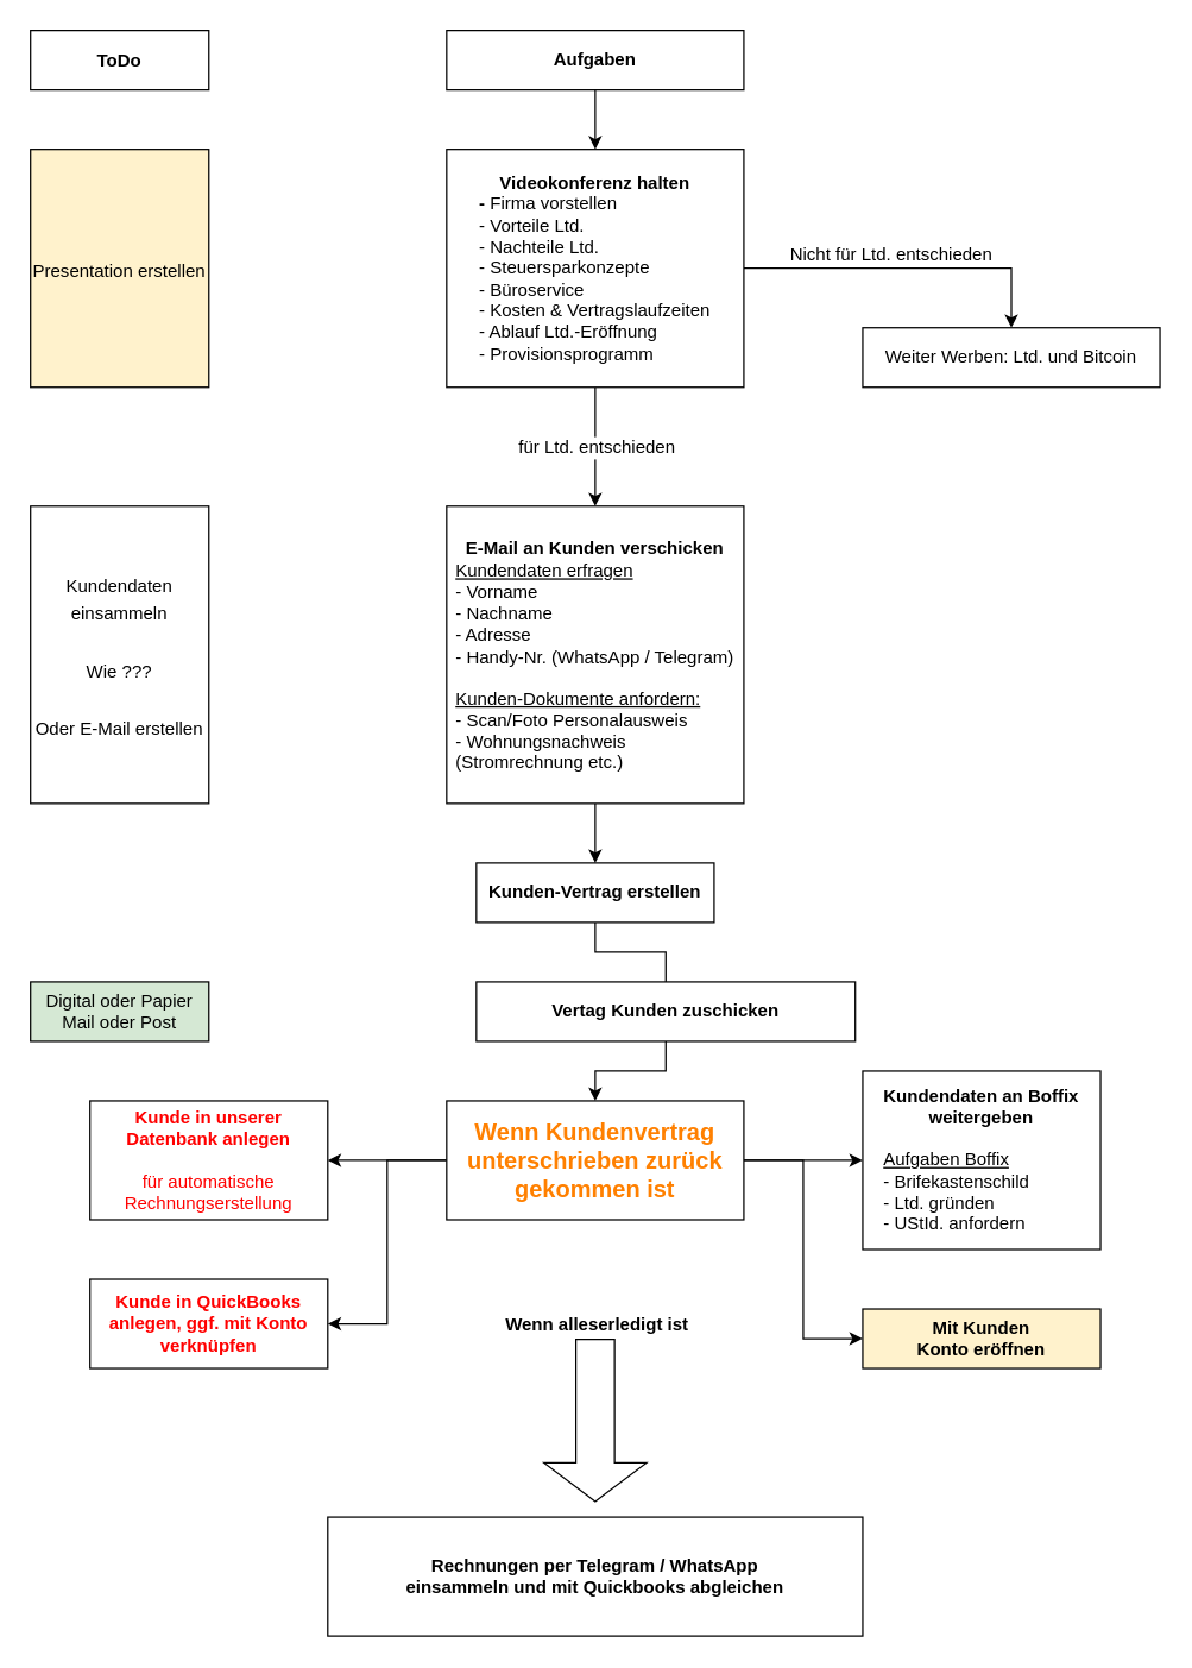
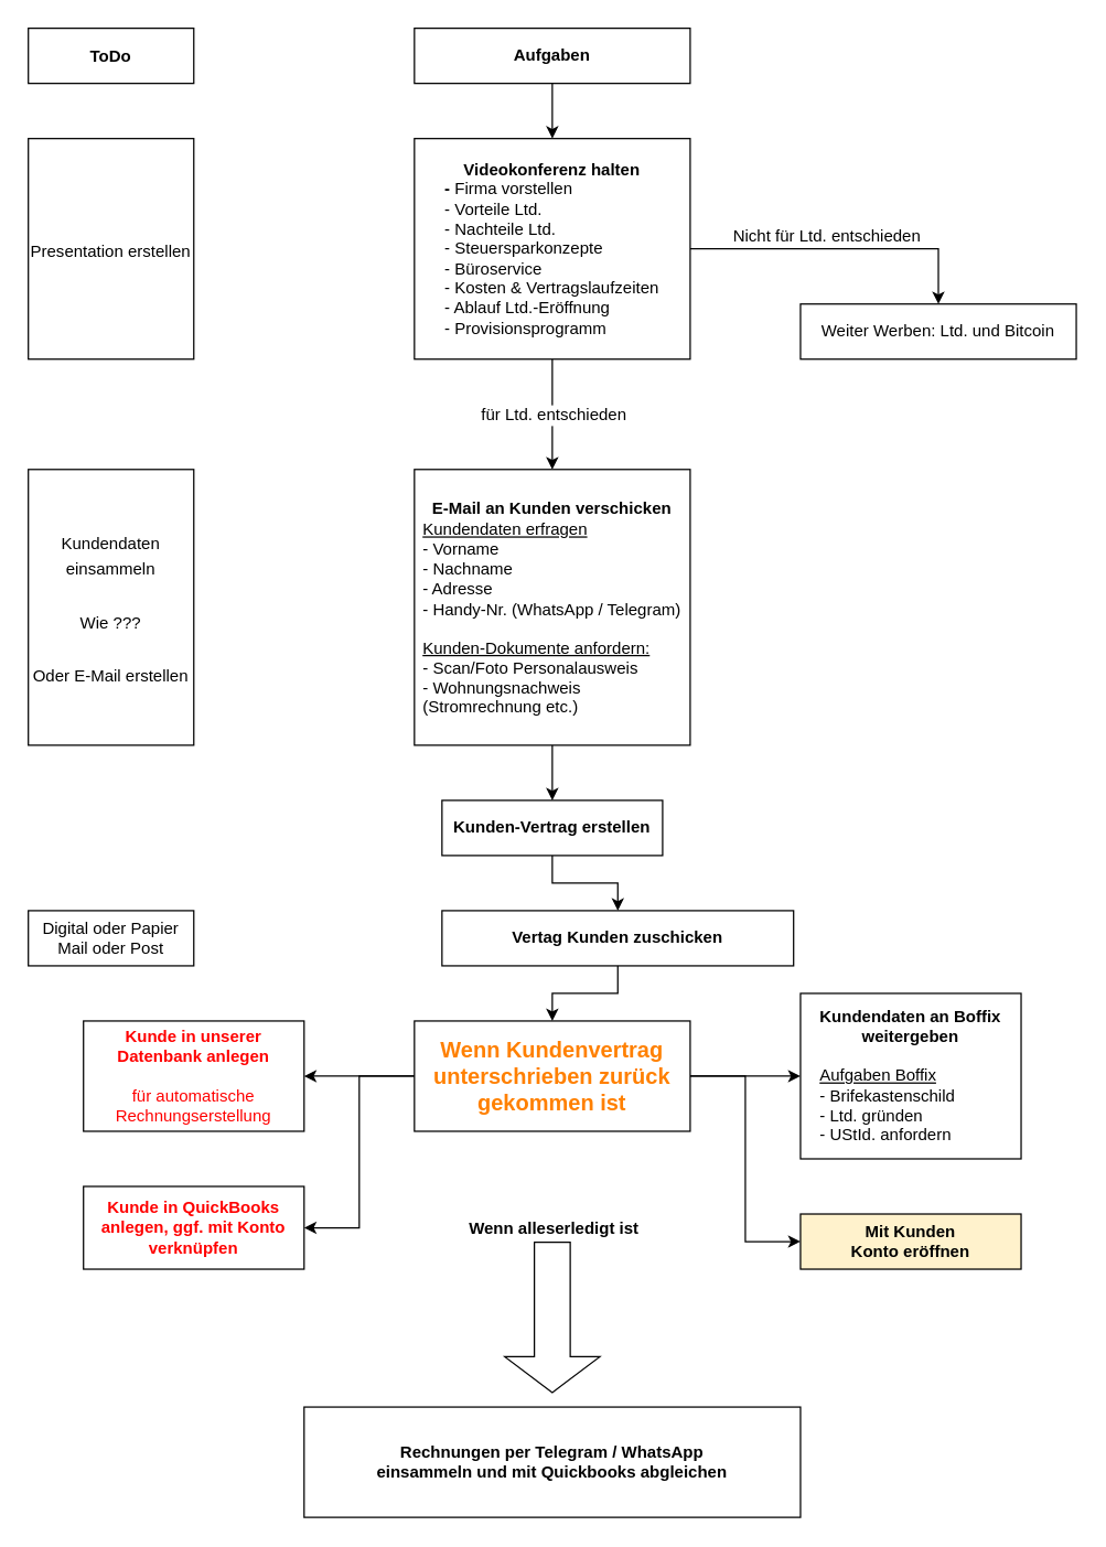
  <mxCell id="0" />
  <mxCell id="1" parent="0" />
  <mxCell id="2" value="&lt;b&gt;Aufgaben&lt;/b&gt;" style="rounded=0;whiteSpace=wrap;html=1;" vertex="1" parent="1"><mxGeometry x="300" y="20" width="200" height="40" as="geometry" /></mxCell>
  <mxCell id="3" value="" style="endArrow=classic;html=1;rounded=0;exitX=0.5;exitY=1;exitDx=0;exitDy=0;" edge="1" parent="1" source="2" target="8"><mxGeometry width="50" height="50" relative="1" as="geometry"><mxPoint x="430" y="470" as="sourcePoint" /><mxPoint x="440" y="220" as="targetPoint" /></mxGeometry></mxCell>
  <mxCell id="4" value="" style="edgeStyle=orthogonalEdgeStyle;rounded=0;orthogonalLoop=1;jettySize=auto;html=1;fontSize=12;entryX=0.5;entryY=0;entryDx=0;entryDy=0;" edge="1" parent="1" source="8" target="13"><mxGeometry relative="1" as="geometry" /></mxCell>
  <mxCell id="5" value="für Ltd. entschieden" style="edgeLabel;html=1;align=center;verticalAlign=middle;resizable=0;points=[];fontSize=12;" vertex="1" connectable="0" parent="4"><mxGeometry x="-0.3" relative="1" as="geometry"><mxPoint y="12" as="offset" /></mxGeometry></mxCell>
  <mxCell id="6" value="" style="edgeStyle=orthogonalEdgeStyle;rounded=0;orthogonalLoop=1;jettySize=auto;html=1;fontSize=12;entryX=0.5;entryY=0;entryDx=0;entryDy=0;" edge="1" parent="1" source="8" target="9"><mxGeometry relative="1" as="geometry"><mxPoint x="680" y="220" as="targetPoint" /></mxGeometry></mxCell>
  <mxCell id="7" value="Nicht für Ltd. entschieden" style="edgeLabel;html=1;align=center;verticalAlign=middle;resizable=0;points=[];fontSize=12;" vertex="1" connectable="0" parent="6"><mxGeometry x="-0.111" y="3" relative="1" as="geometry"><mxPoint y="-7" as="offset" /></mxGeometry></mxCell>
  <mxCell id="8" value="&lt;div&gt;&lt;b&gt;Videokonferenz halten&lt;br&gt;&lt;/b&gt;&lt;/div&gt;&lt;div align=&quot;left&quot;&gt;&lt;b&gt;- &lt;/b&gt;Firma vorstellen&lt;/div&gt;&lt;div align=&quot;left&quot;&gt;- Vorteile Ltd.&lt;/div&gt;&lt;div align=&quot;left&quot;&gt;- Nachteile Ltd.&lt;/div&gt;&lt;div align=&quot;left&quot;&gt;- Steuersparkonzepte&lt;/div&gt;&lt;div align=&quot;left&quot;&gt;- Büroservice&lt;/div&gt;&lt;div align=&quot;left&quot;&gt;- Kosten &amp;amp; Vertragslaufzeiten&lt;br&gt;&lt;/div&gt;&lt;div align=&quot;left&quot;&gt;- Ablauf Ltd.-Eröffnung&lt;/div&gt;&lt;div align=&quot;left&quot;&gt;- Provisionsprogramm&lt;/div&gt;" style="rounded=0;whiteSpace=wrap;html=1;" vertex="1" parent="1"><mxGeometry x="300" y="100" width="200" height="160" as="geometry" /></mxCell>
  <mxCell id="9" value="Weiter Werben: Ltd. und Bitcoin" style="rounded=0;whiteSpace=wrap;html=1;" vertex="1" parent="1"><mxGeometry x="580" y="220" width="200" height="40" as="geometry" /></mxCell>
- <mxCell id="10" value="" style="edgeStyle=orthogonalEdgeStyle;rounded=0;orthogonalLoop=1;jettySize=auto;html=1;fontSize=12;fontColor=#000000;endArrow=none;" edge="1" parent="1" source="11" target="22"><mxGeometry relative="1" as="geometry" /></mxCell>
+ <mxCell id="10" value="" style="edgeStyle=orthogonalEdgeStyle;rounded=0;orthogonalLoop=1;jettySize=auto;html=1;fontSize=12;fontColor=#000000;" edge="1" parent="1" source="11" target="22"><mxGeometry relative="1" as="geometry" /></mxCell>
  <mxCell id="11" value="&lt;b&gt;Kunden-Vertrag erstellen&lt;/b&gt;" style="rounded=0;whiteSpace=wrap;html=1;" vertex="1" parent="1"><mxGeometry x="320" y="580" width="160" height="40" as="geometry" /></mxCell>
  <mxCell id="12" value="" style="edgeStyle=orthogonalEdgeStyle;rounded=0;orthogonalLoop=1;jettySize=auto;html=1;fontSize=12;" edge="1" parent="1" source="13" target="11"><mxGeometry relative="1" as="geometry" /></mxCell>
  <mxCell id="13" value="&lt;div align=&quot;center&quot;&gt;&lt;b&gt;&lt;font style=&quot;font-size: 13px;&quot;&gt;&lt;font style=&quot;font-size: 14px;&quot;&gt;&lt;font style=&quot;font-size: 13px;&quot;&gt;&lt;font style=&quot;font-size: 12px;&quot;&gt;E-Mail an Kunden verschicken&lt;br&gt;&lt;/font&gt;&lt;/font&gt;&lt;/font&gt;&lt;/font&gt;&lt;/b&gt;&lt;/div&gt;&lt;div align=&quot;left&quot;&gt;&lt;u&gt;Kundendaten erfragen&lt;/u&gt;&lt;/div&gt;&lt;div align=&quot;left&quot;&gt;- Vorname&lt;/div&gt;&lt;div align=&quot;left&quot;&gt;- Nachname&lt;/div&gt;&lt;div align=&quot;left&quot;&gt;- Adresse&lt;/div&gt;&lt;div align=&quot;left&quot;&gt;- Handy-Nr. (WhatsApp / Telegram)&lt;/div&gt;&lt;div align=&quot;left&quot;&gt;&lt;br&gt;&lt;/div&gt;&lt;div align=&quot;left&quot;&gt;&lt;u&gt;Kunden-Dokumente anfordern:&lt;/u&gt;&lt;/div&gt;&lt;div align=&quot;left&quot;&gt;- Scan/Foto Personalausweis&lt;/div&gt;&lt;div align=&quot;left&quot;&gt;- Wohnungsnachweis&lt;/div&gt;&lt;div align=&quot;left&quot;&gt;(Stromrechnung etc.)&lt;br&gt;&lt;/div&gt;" style="rounded=0;whiteSpace=wrap;html=1;" vertex="1" parent="1"><mxGeometry x="300" y="340" width="200" height="200" as="geometry" /></mxCell>
  <mxCell id="14" value="&lt;div&gt;&lt;b&gt;Kundendaten an Boffix&lt;/b&gt;&lt;/div&gt;&lt;div&gt;&lt;b&gt;weitergeben&lt;/b&gt;&lt;/div&gt;&lt;div&gt;&lt;br&gt;&lt;/div&gt;&lt;div align=&quot;left&quot;&gt;&lt;u&gt;Aufgaben Boffix&lt;br&gt;&lt;/u&gt;&lt;/div&gt;&lt;div align=&quot;left&quot;&gt;- Brifekastenschild&lt;/div&gt;&lt;div align=&quot;left&quot;&gt;- Ltd. gründen&lt;/div&gt;&lt;div align=&quot;left&quot;&gt;- UStId. anfordern&lt;br&gt;&lt;/div&gt;" style="whiteSpace=wrap;html=1;rounded=0;" vertex="1" parent="1"><mxGeometry x="580" y="720" width="160" height="120" as="geometry" /></mxCell>
  <mxCell id="15" value="&lt;div&gt;&lt;b&gt;Mit Kunden &lt;br&gt;&lt;/b&gt;&lt;/div&gt;&lt;div&gt;&lt;b&gt;Konto eröffnen&lt;/b&gt;&lt;/div&gt;" style="whiteSpace=wrap;html=1;rounded=0;fillColor=#fff2cc;" vertex="1" parent="1"><mxGeometry x="580" y="880" width="160" height="40" as="geometry" /></mxCell>
  <mxCell id="16" value="&lt;div&gt;&lt;b&gt;Kunde in unserer&lt;/b&gt;&lt;/div&gt;&lt;div&gt;&lt;b&gt;Datenbank anlegen&lt;/b&gt;&lt;/div&gt;&lt;div&gt;&lt;br&gt;&lt;/div&gt;&lt;div&gt;für automatische Rechnungserstellung&lt;b&gt;&lt;br&gt;&lt;/b&gt;&lt;/div&gt;" style="rounded=0;whiteSpace=wrap;html=1;fontSize=12;fontColor=#ff0000;" vertex="1" parent="1"><mxGeometry x="60" y="740" width="160" height="80" as="geometry" /></mxCell>
  <mxCell id="17" value="&lt;b&gt;Kunde in QuickBooks anlegen, ggf. mit Konto verknüpfen&lt;/b&gt;" style="rounded=0;whiteSpace=wrap;html=1;fontSize=12;fontColor=#FF0000;" vertex="1" parent="1"><mxGeometry x="60" y="860" width="160" height="60" as="geometry" /></mxCell>
  <mxCell id="18" value="" style="shape=flexArrow;endArrow=classic;html=1;rounded=0;fontSize=12;fontColor=#FF0000;endWidth=42;endSize=8.33;width=26;" edge="1" parent="1"><mxGeometry width="50" height="50" relative="1" as="geometry"><mxPoint x="400" y="900" as="sourcePoint" /><mxPoint x="400" y="1010" as="targetPoint" /></mxGeometry></mxCell>
  <mxCell id="19" value="Wenn alleserledigt ist" style="edgeLabel;html=1;align=center;verticalAlign=middle;resizable=0;points=[];fontSize=12;fontColor=#000000;fontStyle=1" vertex="1" connectable="0" parent="18"><mxGeometry x="-0.236" y="-3" relative="1" as="geometry"><mxPoint x="3" y="-52" as="offset" /></mxGeometry></mxCell>
  <mxCell id="20" value="&lt;div&gt;&lt;b&gt;&lt;font color=&quot;#000000&quot;&gt;Rechnungen per Telegram / WhatsApp &lt;br&gt;&lt;/font&gt;&lt;/b&gt;&lt;/div&gt;&lt;div&gt;&lt;b&gt;&lt;font color=&quot;#000000&quot;&gt;einsammeln und mit Quickbooks abgleichen&lt;/font&gt;&lt;/b&gt;&lt;/div&gt;" style="rounded=0;whiteSpace=wrap;html=1;fontSize=12;fontColor=#FF0000;" vertex="1" parent="1"><mxGeometry x="220" y="1020" width="360" height="80" as="geometry" /></mxCell>
  <mxCell id="21" value="" style="edgeStyle=orthogonalEdgeStyle;rounded=0;orthogonalLoop=1;jettySize=auto;html=1;fontSize=12;fontColor=#000000;" edge="1" parent="1" source="22" target="27"><mxGeometry relative="1" as="geometry" /></mxCell>
  <mxCell id="22" value="&lt;b&gt;Vertag Kunden zuschicken&lt;/b&gt;" style="rounded=0;whiteSpace=wrap;html=1;fontSize=12;fontColor=#000000;" vertex="1" parent="1"><mxGeometry x="320" y="660" width="255" height="40" as="geometry" /></mxCell>
  <mxCell id="23" value="" style="edgeStyle=orthogonalEdgeStyle;rounded=0;orthogonalLoop=1;jettySize=auto;html=1;fontSize=14;fontColor=#FF8000;" edge="1" parent="1" source="27" target="16"><mxGeometry relative="1" as="geometry" /></mxCell>
  <mxCell id="24" value="" style="edgeStyle=orthogonalEdgeStyle;rounded=0;orthogonalLoop=1;jettySize=auto;html=1;fontSize=14;fontColor=#FF8000;entryX=1;entryY=0.5;entryDx=0;entryDy=0;" edge="1" parent="1" source="27" target="17"><mxGeometry relative="1" as="geometry"><mxPoint x="400" y="900" as="targetPoint" /></mxGeometry></mxCell>
  <mxCell id="25" value="" style="edgeStyle=orthogonalEdgeStyle;rounded=0;orthogonalLoop=1;jettySize=auto;html=1;fontSize=14;fontColor=#FF8000;" edge="1" parent="1" source="27" target="14"><mxGeometry relative="1" as="geometry" /></mxCell>
  <mxCell id="26" value="" style="edgeStyle=orthogonalEdgeStyle;rounded=0;orthogonalLoop=1;jettySize=auto;html=1;fontSize=14;fontColor=#FF8000;entryX=0;entryY=0.5;entryDx=0;entryDy=0;" edge="1" parent="1" source="27" target="15"><mxGeometry relative="1" as="geometry"><mxPoint x="400" y="900" as="targetPoint" /></mxGeometry></mxCell>
  <mxCell id="27" value="&lt;font style=&quot;font-size: 16px;&quot;&gt;&lt;b style=&quot;&quot;&gt;Wenn Kundenvertrag unterschrieben zurück gekommen ist&lt;br style=&quot;&quot;&gt;&lt;/b&gt;&lt;/font&gt;" style="rounded=0;whiteSpace=wrap;html=1;fontSize=14;fontColor=#FF8000;" vertex="1" parent="1"><mxGeometry x="300" y="740" width="200" height="80" as="geometry" /></mxCell>
  <mxCell id="28" value="&lt;font style=&quot;font-size: 13px;&quot;&gt;&lt;b&gt;&lt;font style=&quot;font-size: 13px;&quot; color=&quot;#000000&quot;&gt;&lt;font style=&quot;font-size: 12px;&quot;&gt;ToDo&lt;/font&gt;&lt;/font&gt;&lt;/b&gt;&lt;/font&gt;" style="rounded=0;whiteSpace=wrap;html=1;fontSize=14;fontColor=#FF8000;" vertex="1" parent="1"><mxGeometry x="20" y="20" width="120" height="40" as="geometry" /></mxCell>
- <mxCell id="29" value="&lt;font style=&quot;font-size: 15px;&quot;&gt;&lt;font style=&quot;font-size: 14px;&quot;&gt;&lt;font style=&quot;font-size: 13px;&quot;&gt;&lt;font style=&quot;font-size: 12px;&quot;&gt;Presentation erstellen&lt;/font&gt;&lt;/font&gt;&lt;/font&gt;&lt;/font&gt;" style="rounded=0;whiteSpace=wrap;html=1;fontSize=16;fontColor=#000000;fillColor=#fff2cc;" vertex="1" parent="1"><mxGeometry x="20" y="100" width="120" height="160" as="geometry" /></mxCell>
+ <mxCell id="29" value="&lt;font style=&quot;font-size: 15px;&quot;&gt;&lt;font style=&quot;font-size: 14px;&quot;&gt;&lt;font style=&quot;font-size: 13px;&quot;&gt;&lt;font style=&quot;font-size: 12px;&quot;&gt;Presentation erstellen&lt;/font&gt;&lt;/font&gt;&lt;/font&gt;&lt;/font&gt;" style="rounded=0;whiteSpace=wrap;html=1;fontSize=16;fontColor=#000000;" vertex="1" parent="1"><mxGeometry x="20" y="100" width="120" height="160" as="geometry" /></mxCell>
  <mxCell id="30" value="&lt;div&gt;&lt;font style=&quot;font-size: 15px;&quot;&gt;&lt;font style=&quot;font-size: 14px;&quot;&gt;&lt;font style=&quot;font-size: 13px;&quot;&gt;&lt;font style=&quot;font-size: 12px;&quot;&gt;Kundendaten einsammeln&lt;/font&gt;&lt;/font&gt;&lt;/font&gt;&lt;/font&gt;&lt;/div&gt;&lt;div&gt;&lt;font style=&quot;font-size: 15px;&quot;&gt;&lt;font style=&quot;font-size: 14px;&quot;&gt;&lt;font style=&quot;font-size: 13px;&quot;&gt;&lt;font style=&quot;font-size: 12px;&quot;&gt;&lt;br&gt;&lt;/font&gt;&lt;/font&gt;&lt;/font&gt;&lt;/font&gt;&lt;/div&gt;&lt;div&gt;&lt;font style=&quot;font-size: 15px;&quot;&gt;&lt;font style=&quot;font-size: 14px;&quot;&gt;&lt;font style=&quot;font-size: 13px;&quot;&gt;&lt;font style=&quot;font-size: 12px;&quot;&gt;Wie ???&lt;/font&gt;&lt;/font&gt;&lt;/font&gt;&lt;/font&gt;&lt;/div&gt;&lt;div&gt;&lt;font style=&quot;font-size: 15px;&quot;&gt;&lt;font style=&quot;font-size: 14px;&quot;&gt;&lt;font style=&quot;font-size: 13px;&quot;&gt;&lt;font style=&quot;font-size: 12px;&quot;&gt;&lt;br&gt;&lt;/font&gt;&lt;/font&gt;&lt;/font&gt;&lt;/font&gt;&lt;/div&gt;&lt;div&gt;&lt;font style=&quot;font-size: 15px;&quot;&gt;&lt;font style=&quot;font-size: 14px;&quot;&gt;&lt;font style=&quot;font-size: 13px;&quot;&gt;&lt;font style=&quot;font-size: 12px;&quot;&gt;Oder E-Mail erstellen&lt;br&gt;&lt;/font&gt;&lt;/font&gt;&lt;/font&gt;&lt;/font&gt;&lt;/div&gt;" style="rounded=0;whiteSpace=wrap;html=1;fontSize=16;fontColor=#000000;" vertex="1" parent="1"><mxGeometry x="20" y="340" width="120" height="200" as="geometry" /></mxCell>
- <mxCell id="31" value="&lt;div&gt;Digital oder Papier&lt;/div&gt;&lt;div&gt;Mail oder Post&lt;br&gt;&lt;/div&gt;" style="rounded=0;whiteSpace=wrap;html=1;fontSize=12;fontColor=#000000;fillColor=#d5e8d4;" vertex="1" parent="1"><mxGeometry x="20" y="660" width="120" height="40" as="geometry" /></mxCell>
+ <mxCell id="31" value="&lt;div&gt;Digital oder Papier&lt;/div&gt;&lt;div&gt;Mail oder Post&lt;br&gt;&lt;/div&gt;" style="rounded=0;whiteSpace=wrap;html=1;fontSize=12;fontColor=#000000;" vertex="1" parent="1"><mxGeometry x="20" y="660" width="120" height="40" as="geometry" /></mxCell>
